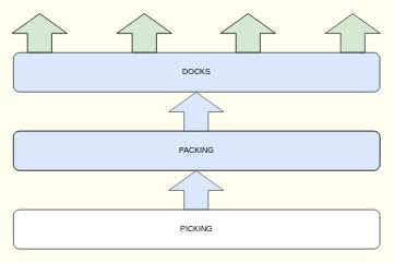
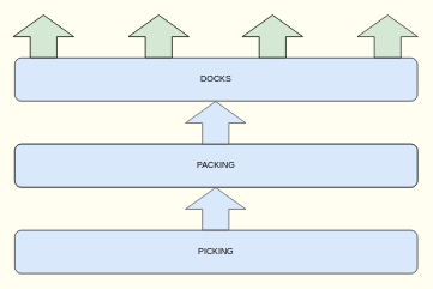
  <mxCell id="0" />
  <mxCell id="1" parent="0" />
  <mxCell id="2" value="PACKING" style="rounded=1;whiteSpace=wrap;html=1;fillColor=#dae8fc;" parent="1" vertex="1"><mxGeometry x="20" y="200" width="560" height="60" as="geometry" /></mxCell>
- <mxCell id="3" value="PICKING" style="rounded=1;whiteSpace=wrap;html=1;fillColor=#ffffff;" parent="1" vertex="1"><mxGeometry x="20" y="320" width="560" height="60" as="geometry" /></mxCell>
+ <mxCell id="3" value="PICKING" style="rounded=1;whiteSpace=wrap;html=1;fillColor=#DAE8FC;" parent="1" vertex="1"><mxGeometry x="20" y="320" width="560" height="60" as="geometry" /></mxCell>
  <mxCell id="4" value="" style="shape=flexArrow;endArrow=classic;html=1;width=37;endSize=9.67;endWidth=46;strokeColor=#82b366;fillColor=#000000;" parent="1" edge="1"><mxGeometry width="50" height="50" relative="1" as="geometry"><mxPoint x="60" y="80" as="sourcePoint" /><mxPoint x="60" y="20" as="targetPoint" /></mxGeometry></mxCell>
  <mxCell id="5" value="" style="shape=flexArrow;endArrow=classic;html=1;width=37;endSize=9.67;endWidth=46;strokeColor=#82b366;fillColor=#000000;" parent="1" edge="1"><mxGeometry width="50" height="50" relative="1" as="geometry"><mxPoint x="220" y="80" as="sourcePoint" /><mxPoint x="220" y="20" as="targetPoint" /></mxGeometry></mxCell>
  <mxCell id="6" value="DOCKS" style="rounded=1;whiteSpace=wrap;html=1;fillColor=#dae8fc;" parent="1" vertex="1"><mxGeometry x="20" y="80" width="560" height="60" as="geometry" /></mxCell>
  <mxCell id="7" value="" style="shape=flexArrow;endArrow=classic;html=1;width=37;endSize=9.67;endWidth=46;strokeColor=#82b366;fillColor=#000000;" parent="1" edge="1"><mxGeometry width="50" height="50" relative="1" as="geometry"><mxPoint x="378.57" y="80" as="sourcePoint" /><mxPoint x="378.57" y="20" as="targetPoint" /></mxGeometry></mxCell>
  <mxCell id="8" value="" style="shape=flexArrow;endArrow=classic;html=1;width=37;endSize=9.67;endWidth=46;fillColor=#D5E8D4;" parent="1" edge="1"><mxGeometry width="50" height="50" relative="1" as="geometry"><mxPoint x="538.57" y="80" as="sourcePoint" /><mxPoint x="538.57" y="20" as="targetPoint" /></mxGeometry></mxCell>
  <mxCell id="9" value="PACKING" style="rounded=1;whiteSpace=wrap;html=1;fillColor=#dae8fc;" parent="1" vertex="1"><mxGeometry x="20" y="200" width="560" height="60" as="geometry" /></mxCell>
  <mxCell id="10" value="" style="shape=flexArrow;endArrow=classic;html=1;width=37;endSize=9.67;endWidth=46;fillColor=#D5E8D4;" parent="1" edge="1"><mxGeometry width="50" height="50" relative="1" as="geometry"><mxPoint x="60" y="80" as="sourcePoint" /><mxPoint x="60" y="20" as="targetPoint" /></mxGeometry></mxCell>
  <mxCell id="11" value="" style="shape=flexArrow;endArrow=classic;html=1;width=37;endSize=9.67;endWidth=46;fillColor=#D5E8D4;" parent="1" edge="1"><mxGeometry width="50" height="50" relative="1" as="geometry"><mxPoint x="220" y="80" as="sourcePoint" /><mxPoint x="220" y="20" as="targetPoint" /></mxGeometry></mxCell>
  <mxCell id="12" value="" style="shape=flexArrow;endArrow=classic;html=1;width=37;endSize=9.67;endWidth=46;fillColor=#D5E8D4;" parent="1" edge="1"><mxGeometry width="50" height="50" relative="1" as="geometry"><mxPoint x="378.57" y="80" as="sourcePoint" /><mxPoint x="378.57" y="20" as="targetPoint" /></mxGeometry></mxCell>
  <mxCell id="13" value="" style="shape=flexArrow;endArrow=classic;html=1;width=37;endSize=9.67;endWidth=46;strokeColor=#36393d;fillColor=#DAE8FC;" parent="1" edge="1"><mxGeometry width="50" height="50" relative="1" as="geometry"><mxPoint x="299.29" y="320" as="sourcePoint" /><mxPoint x="299.29" y="260" as="targetPoint" /></mxGeometry></mxCell>
  <mxCell id="14" value="" style="shape=flexArrow;endArrow=classic;html=1;width=37;endSize=9.67;endWidth=46;strokeColor=#36393d;fillColor=#DAE8FC;" parent="1" edge="1"><mxGeometry width="50" height="50" relative="1" as="geometry"><mxPoint x="299.29" y="200" as="sourcePoint" /><mxPoint x="299.29" y="140" as="targetPoint" /></mxGeometry></mxCell>
